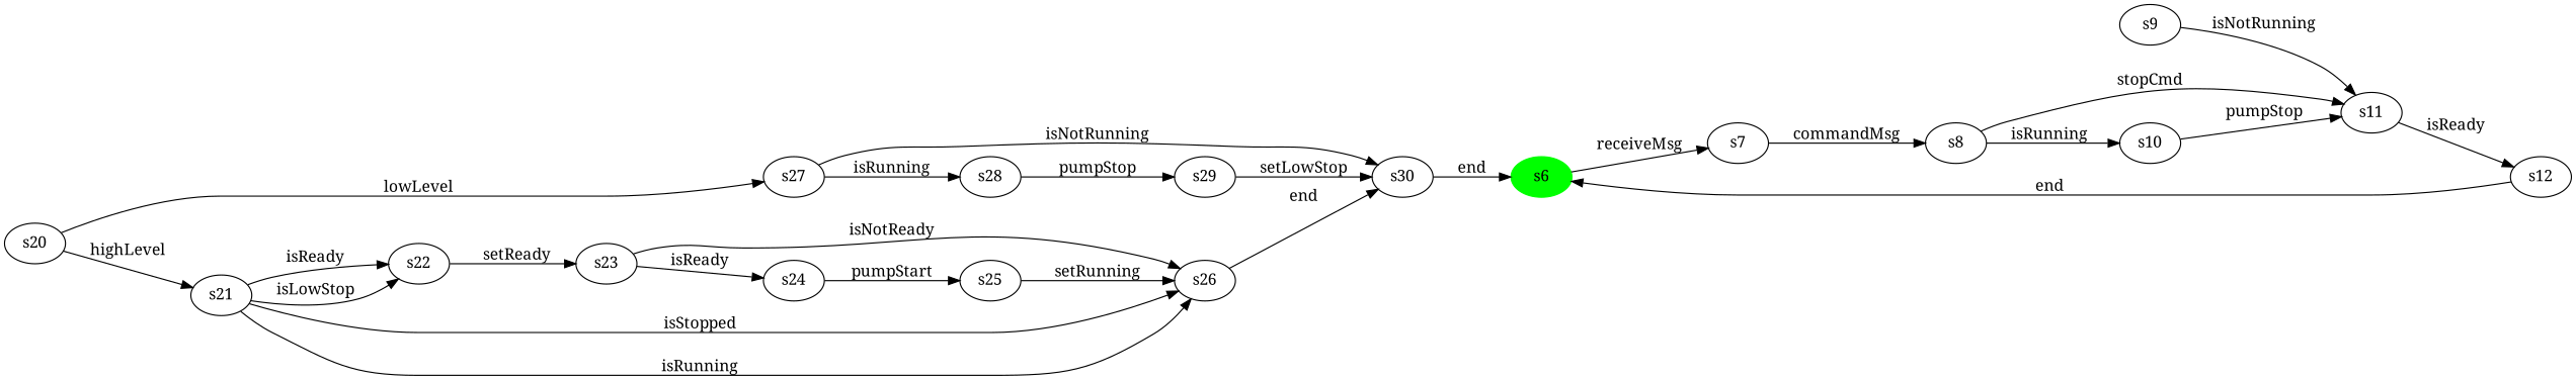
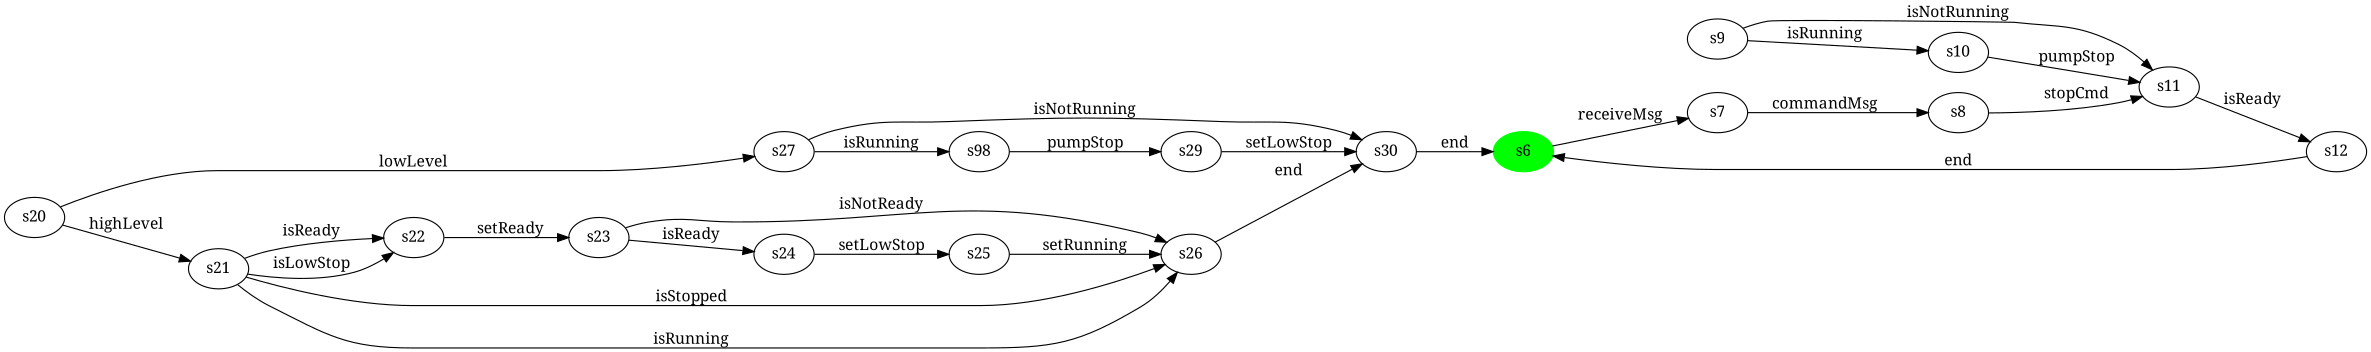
  digraph {
    fontname="Noto Serif"
    rankdir=LR
    node [fontname="Noto Serif"]
    edge [fontname="Noto Serif"]
    n1 [color=green label=s6 style=filled]
    n2 [label=s7]
    n3 [label=s8]
    n4 [label=s11]
    n5 [label=s9]
    n6 [label=s10]
    n7 [label=s12]
    n8 [label=s20]
    n9 [label=s27]
    n10 [label=s21]
    n11 [label=s30]
-   n12 [label=s28]
+   n12 [label=s98]
    n13 [label=s22]
    n14 [label=s26]
    n15 [label=s29]
    n16 [label=s23]
    n17 [label=s24]
    n18 [label=s25]
    n1 -> n2 [label=" receiveMsg "]
    n2 -> n3 [label=" commandMsg "]
    n3 -> n4 [label=" stopCmd "]
    n4 -> n7 [label=" isReady "]
    n5 -> n4 [label=" isNotRunning "]
-   n3 -> n6 [label=" isRunning "]
+   n5 -> n6 [label=" isRunning "]
    n6 -> n4 [label=" pumpStop "]
    n7 -> n1 [label=" end "]
    n8 -> n9 [label=" lowLevel "]
    n8 -> n10 [label=" highLevel "]
    n9 -> n11 [label=" isNotRunning "]
    n9 -> n12 [label=" isRunning "]
    n10 -> n13 [label=" isReady "]
    n10 -> n13 [label=" isLowStop "]
    n10 -> n14 [label=" isStopped "]
    n10 -> n14 [label=" isRunning "]
    n11 -> n1 [label=" end "]
    n12 -> n15 [label=" pumpStop "]
    n13 -> n16 [label=" setReady "]
    n14 -> n11 [label=" end "]
    n15 -> n11 [label=" setLowStop "]
    n16 -> n14 [label=" isNotReady "]
    n16 -> n17 [label=" isReady "]
-   n17 -> n18 [label=" pumpStart "]
+   n17 -> n18 [label=" setLowStop "]
    n18 -> n14 [label=" setRunning "]
  }
